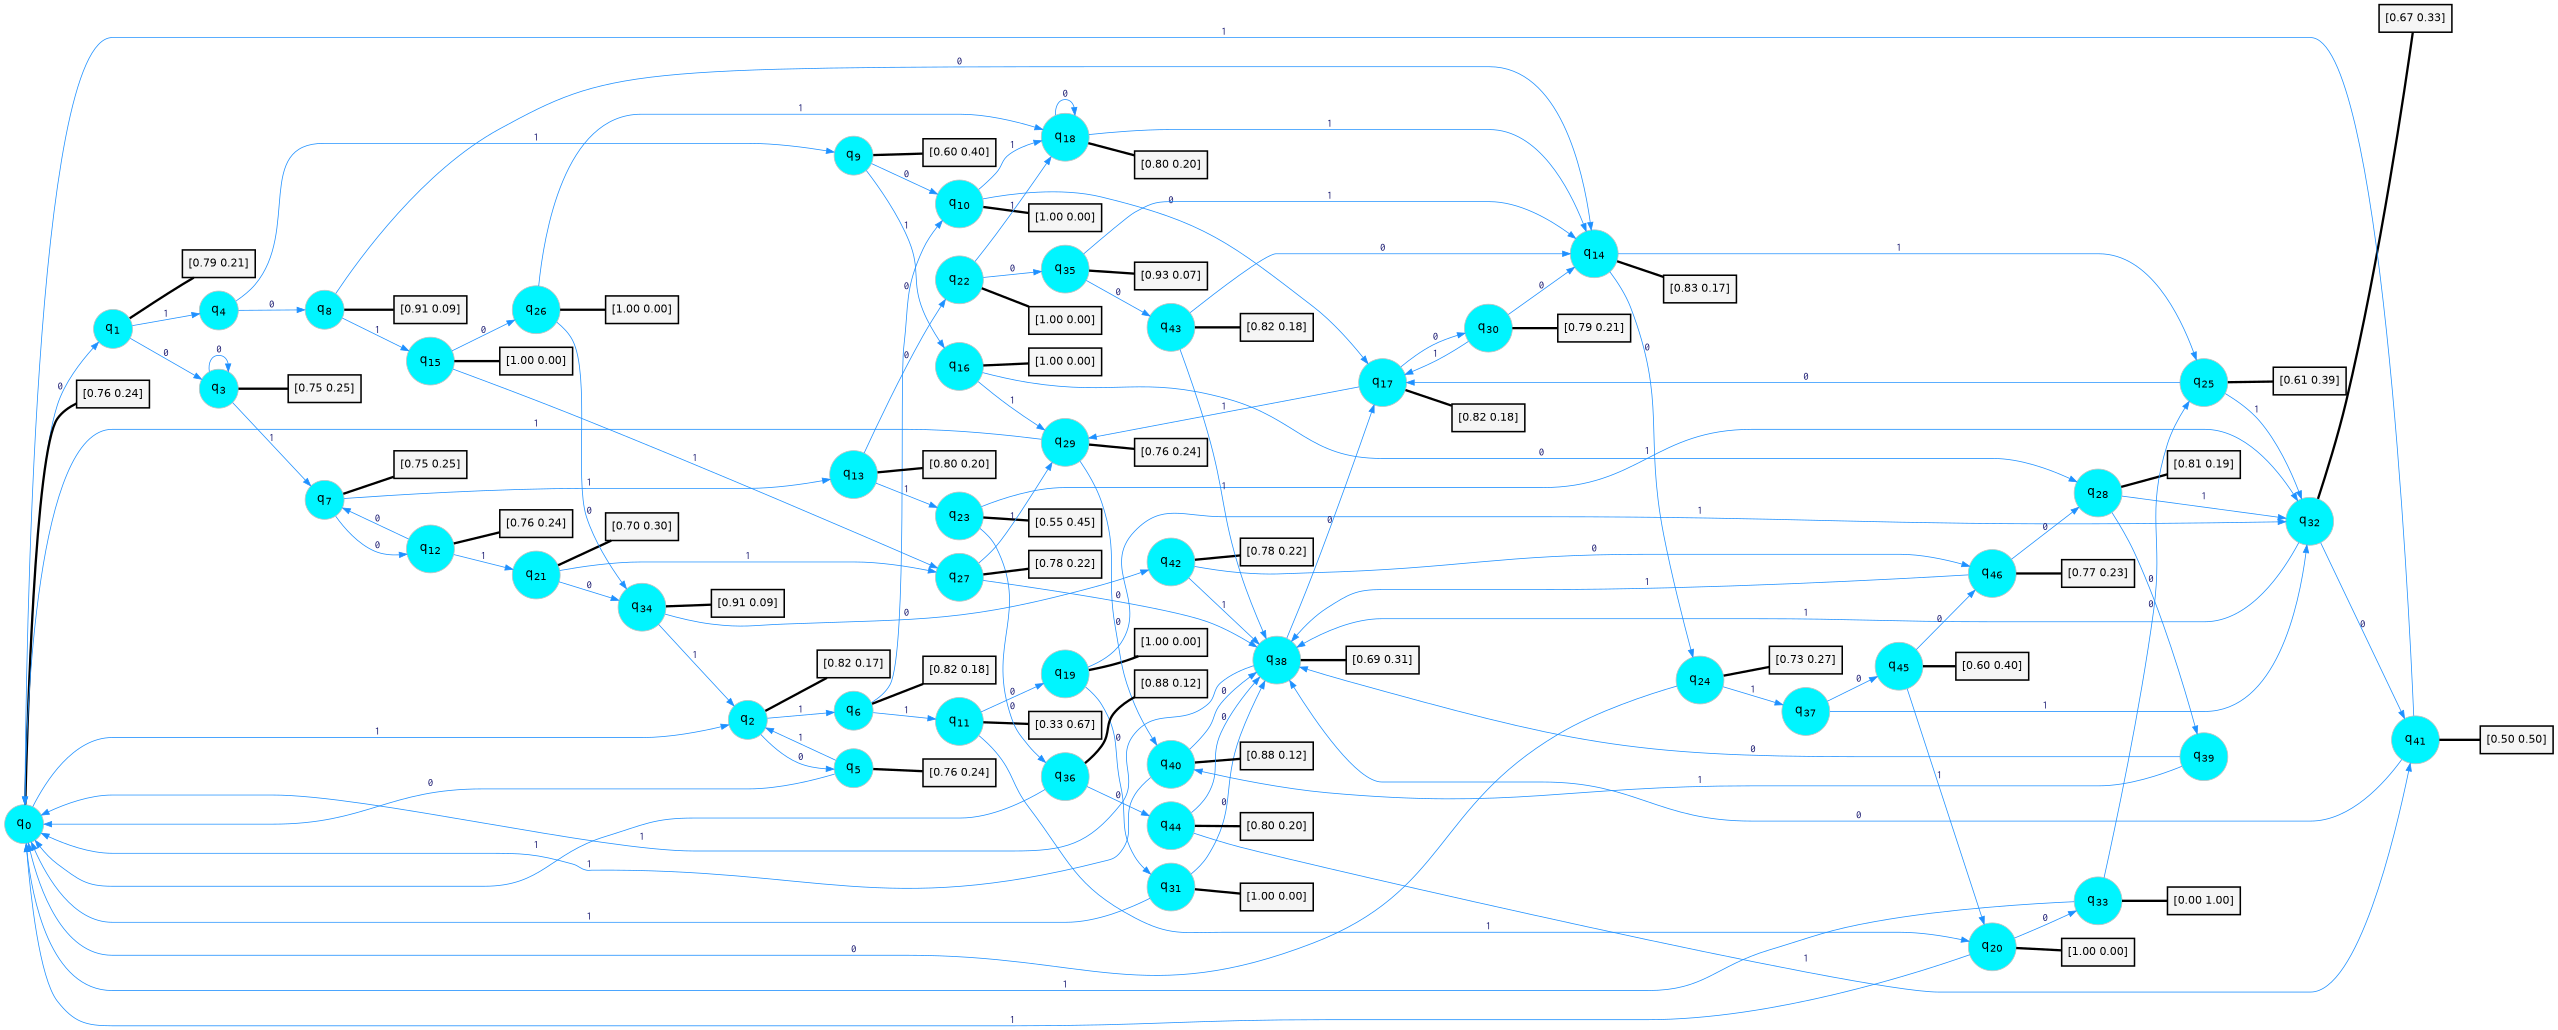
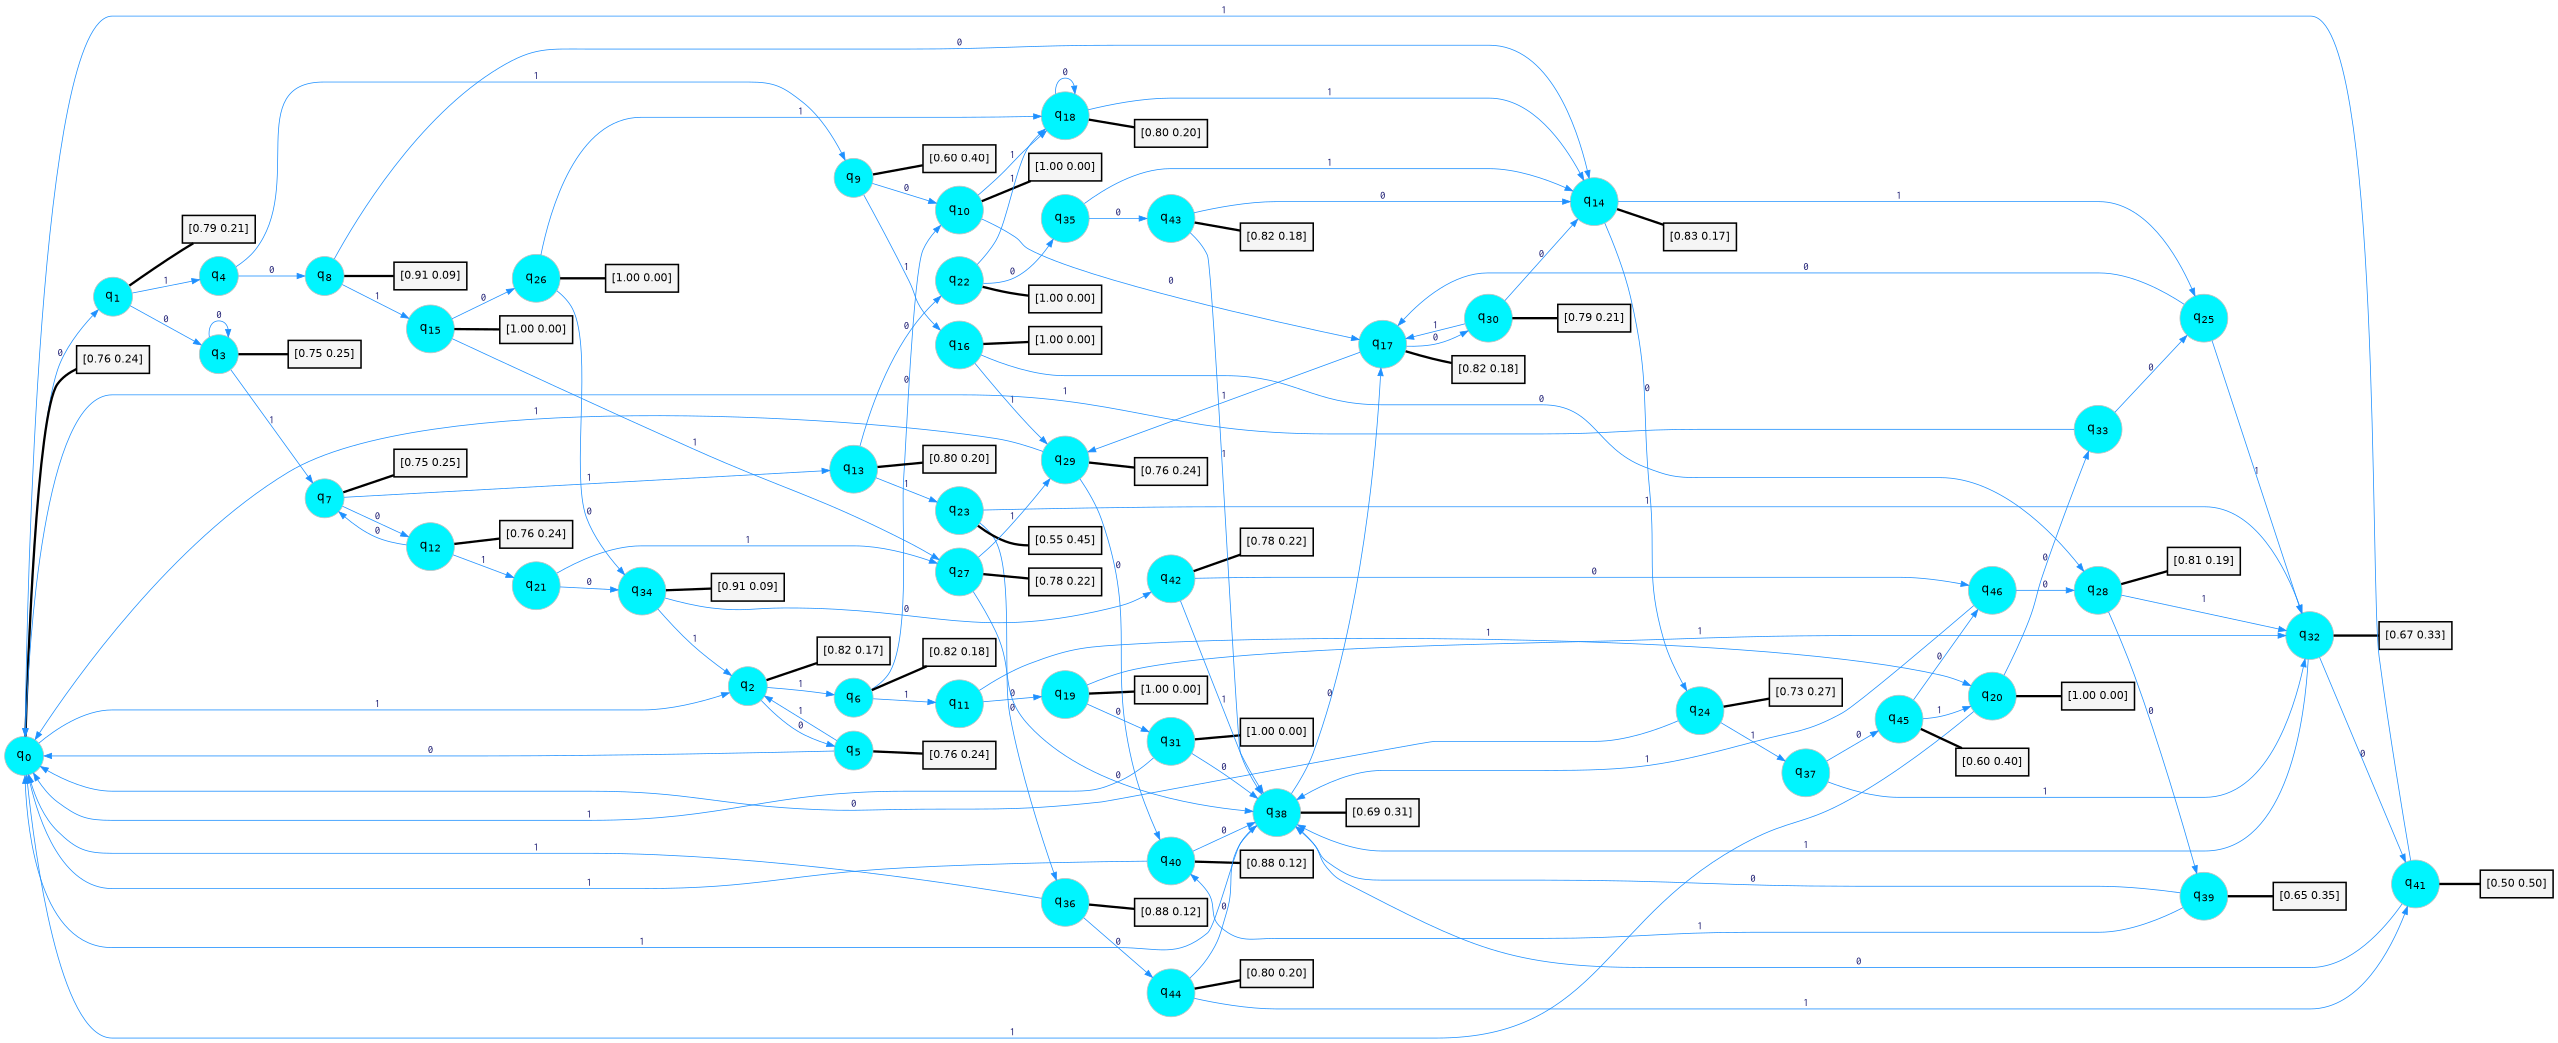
  digraph {
    rankdir=LR
    node [color=gray fillcolor=turquoise1 fontcolor=black fontname=Helvetica fontsize=16 fontweight=bold shape=circle style=filled]
    edge [arrowsize=1 color=dodgerblue1 fontcolor=midnightblue fontname=courier fontweight=bold penwidth=1 style=solid weight=20]
    n1 [label=<q<SUB>0</SUB>>]
    n2 [label=<q<SUB>1</SUB>>]
    n3 [label=<q<SUB>2</SUB>>]
    n4 [color=black fillcolor=whitesmoke fontsize=14 label="[0.76 0.24]" penwidth=2 shape=box]
    n5 [label=<q<SUB>3</SUB>>]
    n6 [label=<q<SUB>4</SUB>>]
    n7 [color=black fillcolor=whitesmoke fontsize=14 label="[0.79 0.21]" penwidth=2 shape=box]
    n8 [label=<q<SUB>5</SUB>>]
    n9 [label=<q<SUB>6</SUB>>]
    n10 [color=black fillcolor=whitesmoke fontsize=14 label="[0.82 0.17]" penwidth=2 shape=box]
    n11 [label=<q<SUB>7</SUB>>]
    n12 [color=black fillcolor=whitesmoke fontsize=14 label="[0.75 0.25]" penwidth=2 shape=box]
    n13 [label=<q<SUB>8</SUB>>]
    n14 [label=<q<SUB>9</SUB>>]
    n15 [color=black fillcolor=whitesmoke fontsize=14 label="[0.76 0.24]" penwidth=2 shape=box]
    n16 [label=<q<SUB>10</SUB>>]
    n17 [label=<q<SUB>11</SUB>>]
    n18 [color=black fillcolor=whitesmoke fontsize=14 label="[0.82 0.18]" penwidth=2 shape=box]
    n19 [label=<q<SUB>12</SUB>>]
    n20 [label=<q<SUB>13</SUB>>]
    n21 [color=black fillcolor=whitesmoke fontsize=14 label="[0.75 0.25]" penwidth=2 shape=box]
    n22 [label=<q<SUB>14</SUB>>]
    n23 [label=<q<SUB>15</SUB>>]
    n24 [color=black fillcolor=whitesmoke fontsize=14 label="[0.91 0.09]" penwidth=2 shape=box]
    n25 [label=<q<SUB>16</SUB>>]
    n26 [color=black fillcolor=whitesmoke fontsize=14 label="[0.60 0.40]" penwidth=2 shape=box]
    n27 [label=<q<SUB>17</SUB>>]
    n28 [label=<q<SUB>18</SUB>>]
    n29 [color=black fillcolor=whitesmoke fontsize=14 label="[1.00 0.00]" penwidth=2 shape=box]
    n30 [label=<q<SUB>19</SUB>>]
    n31 [label=<q<SUB>20</SUB>>]
-   n32 [color=black fillcolor=whitesmoke fontsize=14 label="[0.33 0.67]" penwidth=2 shape=box]
    n33 [label=<q<SUB>21</SUB>>]
    n34 [color=black fillcolor=whitesmoke fontsize=14 label="[0.76 0.24]" penwidth=2 shape=box]
    n35 [label=<q<SUB>22</SUB>>]
    n36 [label=<q<SUB>23</SUB>>]
    n37 [color=black fillcolor=whitesmoke fontsize=14 label="[0.80 0.20]" penwidth=2 shape=box]
    n38 [label=<q<SUB>24</SUB>>]
    n39 [label=<q<SUB>25</SUB>>]
    n40 [color=black fillcolor=whitesmoke fontsize=14 label="[0.83 0.17]" penwidth=2 shape=box]
    n41 [label=<q<SUB>26</SUB>>]
    n42 [label=<q<SUB>27</SUB>>]
    n43 [color=black fillcolor=whitesmoke fontsize=14 label="[1.00 0.00]" penwidth=2 shape=box]
    n44 [label=<q<SUB>28</SUB>>]
    n45 [label=<q<SUB>29</SUB>>]
    n46 [color=black fillcolor=whitesmoke fontsize=14 label="[1.00 0.00]" penwidth=2 shape=box]
    n47 [label=<q<SUB>30</SUB>>]
    n48 [color=black fillcolor=whitesmoke fontsize=14 label="[0.82 0.18]" penwidth=2 shape=box]
    n49 [color=black fillcolor=whitesmoke fontsize=14 label="[0.80 0.20]" penwidth=2 shape=box]
    n50 [label=<q<SUB>31</SUB>>]
    n51 [label=<q<SUB>32</SUB>>]
    n52 [color=black fillcolor=whitesmoke fontsize=14 label="[1.00 0.00]" penwidth=2 shape=box]
    n53 [label=<q<SUB>33</SUB>>]
    n54 [color=black fillcolor=whitesmoke fontsize=14 label="[1.00 0.00]" penwidth=2 shape=box]
    n55 [label=<q<SUB>34</SUB>>]
-   n56 [color=black fillcolor=whitesmoke fontsize=14 label="[0.70 0.30]" penwidth=2 shape=box]
    n57 [label=<q<SUB>35</SUB>>]
    n58 [color=black fillcolor=whitesmoke fontsize=14 label="[1.00 0.00]" penwidth=2 shape=box]
    n59 [label=<q<SUB>36</SUB>>]
    n60 [color=black fillcolor=whitesmoke fontsize=14 label="[0.55 0.45]" penwidth=2 shape=box]
    n61 [label=<q<SUB>37</SUB>>]
    n62 [color=black fillcolor=whitesmoke fontsize=14 label="[0.73 0.27]" penwidth=2 shape=box]
-   n63 [color=black fillcolor=whitesmoke fontsize=14 label="[0.61 0.39]" penwidth=2 shape=box]
    n64 [color=black fillcolor=whitesmoke fontsize=14 label="[1.00 0.00]" penwidth=2 shape=box]
    n65 [label=<q<SUB>38</SUB>>]
    n66 [color=black fillcolor=whitesmoke fontsize=14 label="[0.78 0.22]" penwidth=2 shape=box]
    n67 [label=<q<SUB>39</SUB>>]
    n68 [color=black fillcolor=whitesmoke fontsize=14 label="[0.81 0.19]" penwidth=2 shape=box]
    n69 [label=<q<SUB>40</SUB>>]
    n70 [color=black fillcolor=whitesmoke fontsize=14 label="[0.76 0.24]" penwidth=2 shape=box]
    n71 [color=black fillcolor=whitesmoke fontsize=14 label="[0.79 0.21]" penwidth=2 shape=box]
    n72 [color=black fillcolor=whitesmoke fontsize=14 label="[1.00 0.00]" penwidth=2 shape=box]
    n73 [label=<q<SUB>41</SUB>>]
    n74 [color=black fillcolor=whitesmoke fontsize=14 label="[0.67 0.33]" penwidth=2 shape=box]
-   n75 [color=black fillcolor=whitesmoke fontsize=14 label="[0.00 1.00]" penwidth=2 shape=box]
    n76 [label=<q<SUB>42</SUB>>]
    n77 [color=black fillcolor=whitesmoke fontsize=14 label="[0.91 0.09]" penwidth=2 shape=box]
    n78 [label=<q<SUB>43</SUB>>]
-   n79 [color=black fillcolor=whitesmoke fontsize=14 label="[0.93 0.07]" penwidth=2 shape=box]
    n80 [label=<q<SUB>44</SUB>>]
    n81 [color=black fillcolor=whitesmoke fontsize=14 label="[0.88 0.12]" penwidth=2 shape=box]
    n82 [label=<q<SUB>45</SUB>>]
    n83 [color=black fillcolor=whitesmoke fontsize=14 label="[0.69 0.31]" penwidth=2 shape=box]
+   n84 [color=black fillcolor=whitesmoke fontsize=14 label="[0.65 0.35]" penwidth=2 shape=box]
    n85 [color=black fillcolor=whitesmoke fontsize=14 label="[0.88 0.12]" penwidth=2 shape=box]
    n86 [color=black fillcolor=whitesmoke fontsize=14 label="[0.50 0.50]" penwidth=2 shape=box]
    n87 [label=<q<SUB>46</SUB>>]
    n88 [color=black fillcolor=whitesmoke fontsize=14 label="[0.78 0.22]" penwidth=2 shape=box]
    n89 [color=black fillcolor=whitesmoke fontsize=14 label="[0.82 0.18]" penwidth=2 shape=box]
    n90 [color=black fillcolor=whitesmoke fontsize=14 label="[0.80 0.20]" penwidth=2 shape=box]
    n91 [color=black fillcolor=whitesmoke fontsize=14 label="[0.60 0.40]" penwidth=2 shape=box]
-   n92 [color=black fillcolor=whitesmoke fontsize=14 label="[0.77 0.23]" penwidth=2 shape=box]
    n1 -> n2 [label=0]
    n1 -> n3 [label=1]
    n1 -> n4 [arrowhead=none color=black penwidth=3]
    n2 -> n5 [label=0]
    n2 -> n6 [label=1]
    n2 -> n7 [arrowhead=none color=black penwidth=3]
    n3 -> n8 [label=0]
    n3 -> n9 [label=1]
    n3 -> n10 [arrowhead=none color=black penwidth=3]
    n5 -> n5 [label=0]
    n5 -> n11 [label=1]
    n5 -> n12 [arrowhead=none color=black penwidth=3]
    n6 -> n13 [label=0]
    n6 -> n14 [label=1]
    n8 -> n1 [label=0]
    n8 -> n3 [label=1]
    n8 -> n15 [arrowhead=none color=black penwidth=3]
    n9 -> n16 [label=0]
    n9 -> n17 [label=1]
    n9 -> n18 [arrowhead=none color=black penwidth=3]
    n11 -> n19 [label=0]
    n11 -> n20 [label=1]
    n11 -> n21 [arrowhead=none color=black penwidth=3]
    n13 -> n22 [label=0]
    n13 -> n23 [label=1]
    n13 -> n24 [arrowhead=none color=black penwidth=3]
    n14 -> n16 [label=0]
    n14 -> n25 [label=1]
    n14 -> n26 [arrowhead=none color=black penwidth=3]
    n16 -> n27 [label=0]
    n16 -> n28 [label=1]
    n16 -> n29 [arrowhead=none color=black penwidth=3]
    n17 -> n30 [label=0]
    n17 -> n31 [label=1]
-   n17 -> n32 [arrowhead=none color=black penwidth=3]
    n19 -> n11 [label=0]
    n19 -> n33 [label=1]
    n19 -> n34 [arrowhead=none color=black penwidth=3]
    n20 -> n35 [label=0]
    n20 -> n36 [label=1]
    n20 -> n37 [arrowhead=none color=black penwidth=3]
    n22 -> n38 [label=0]
    n22 -> n39 [label=1]
    n22 -> n40 [arrowhead=none color=black penwidth=3]
    n23 -> n41 [label=0]
    n23 -> n42 [label=1]
    n23 -> n43 [arrowhead=none color=black penwidth=3]
    n25 -> n44 [label=0]
    n25 -> n45 [label=1]
    n25 -> n46 [arrowhead=none color=black penwidth=3]
    n27 -> n45 [label=1]
    n27 -> n47 [label=0]
    n27 -> n48 [arrowhead=none color=black penwidth=3]
    n28 -> n22 [label=1]
    n28 -> n28 [label=0]
    n28 -> n49 [arrowhead=none color=black penwidth=3]
    n30 -> n50 [label=0]
    n30 -> n51 [label=1]
    n30 -> n52 [arrowhead=none color=black penwidth=3]
    n31 -> n1 [label=1]
    n31 -> n53 [label=0]
    n31 -> n54 [arrowhead=none color=black penwidth=3]
    n33 -> n42 [label=1]
    n33 -> n55 [label=0]
-   n33 -> n56 [arrowhead=none color=black penwidth=3]
    n35 -> n28 [label=1]
    n35 -> n57 [label=0]
    n35 -> n58 [arrowhead=none color=black penwidth=3]
    n36 -> n51 [label=1]
    n36 -> n59 [label=0]
    n36 -> n60 [arrowhead=none color=black penwidth=3]
    n38 -> n1 [label=0]
    n38 -> n61 [label=1]
    n38 -> n62 [arrowhead=none color=black penwidth=3]
    n39 -> n27 [label=0]
    n39 -> n51 [label=1]
-   n39 -> n63 [arrowhead=none color=black penwidth=3]
    n41 -> n28 [label=1]
    n41 -> n55 [label=0]
    n41 -> n64 [arrowhead=none color=black penwidth=3]
    n42 -> n45 [label=1]
    n42 -> n65 [label=0]
    n42 -> n66 [arrowhead=none color=black penwidth=3]
    n44 -> n51 [label=1]
    n44 -> n67 [label=0]
    n44 -> n68 [arrowhead=none color=black penwidth=3]
    n45 -> n1 [label=1]
    n45 -> n69 [label=0]
    n45 -> n70 [arrowhead=none color=black penwidth=3]
    n47 -> n22 [label=0]
    n47 -> n27 [label=1]
    n47 -> n71 [arrowhead=none color=black penwidth=3]
    n50 -> n1 [label=1]
    n50 -> n65 [label=0]
    n50 -> n72 [arrowhead=none color=black penwidth=3]
    n51 -> n65 [label=1]
    n51 -> n73 [label=0]
    n51 -> n74 [arrowhead=none color=black penwidth=3]
    n53 -> n1 [label=1]
    n53 -> n39 [label=0]
-   n53 -> n75 [arrowhead=none color=black penwidth=3]
    n55 -> n3 [label=1]
    n55 -> n76 [label=0]
    n55 -> n77 [arrowhead=none color=black penwidth=3]
    n57 -> n22 [label=1]
    n57 -> n78 [label=0]
-   n57 -> n79 [arrowhead=none color=black penwidth=3]
    n59 -> n1 [label=1]
    n59 -> n80 [label=0]
    n59 -> n81 [arrowhead=none color=black penwidth=3]
    n61 -> n51 [label=1]
    n61 -> n82 [label=0]
    n65 -> n1 [label=1]
    n65 -> n27 [label=0]
    n65 -> n83 [arrowhead=none color=black penwidth=3]
    n67 -> n65 [label=0]
    n67 -> n69 [label=1]
+   n67 -> n84 [arrowhead=none color=black penwidth=3]
    n69 -> n1 [label=1]
    n69 -> n65 [label=0]
    n69 -> n85 [arrowhead=none color=black penwidth=3]
    n73 -> n1 [label=1]
    n73 -> n65 [label=0]
    n73 -> n86 [arrowhead=none color=black penwidth=3]
    n76 -> n65 [label=1]
    n76 -> n87 [label=0]
    n76 -> n88 [arrowhead=none color=black penwidth=3]
    n78 -> n22 [label=0]
    n78 -> n65 [label=1]
    n78 -> n89 [arrowhead=none color=black penwidth=3]
    n80 -> n65 [label=0]
    n80 -> n73 [label=1]
    n80 -> n90 [arrowhead=none color=black penwidth=3]
    n82 -> n31 [label=1]
    n82 -> n87 [label=0]
    n82 -> n91 [arrowhead=none color=black penwidth=3]
    n87 -> n44 [label=0]
    n87 -> n65 [label=1]
-   n87 -> n92 [arrowhead=none color=black penwidth=3]
  }
